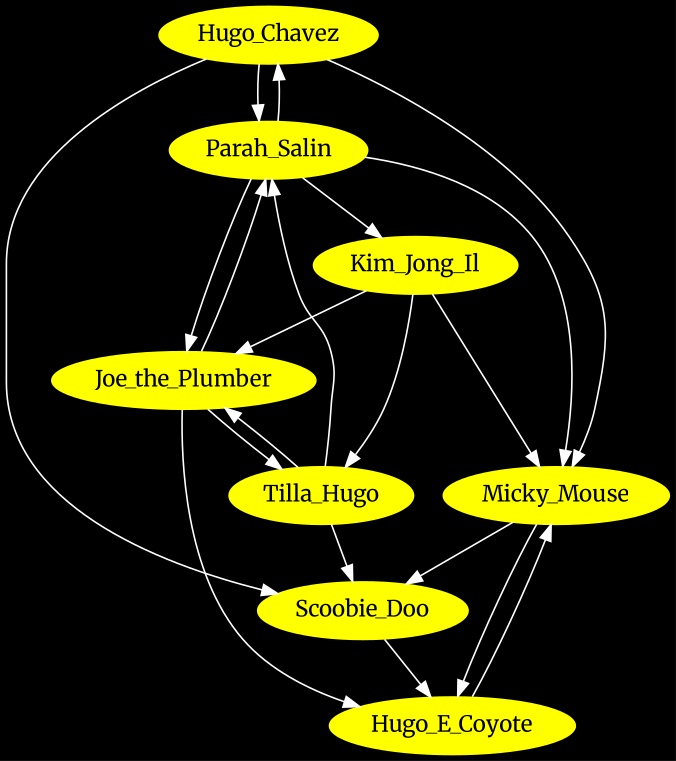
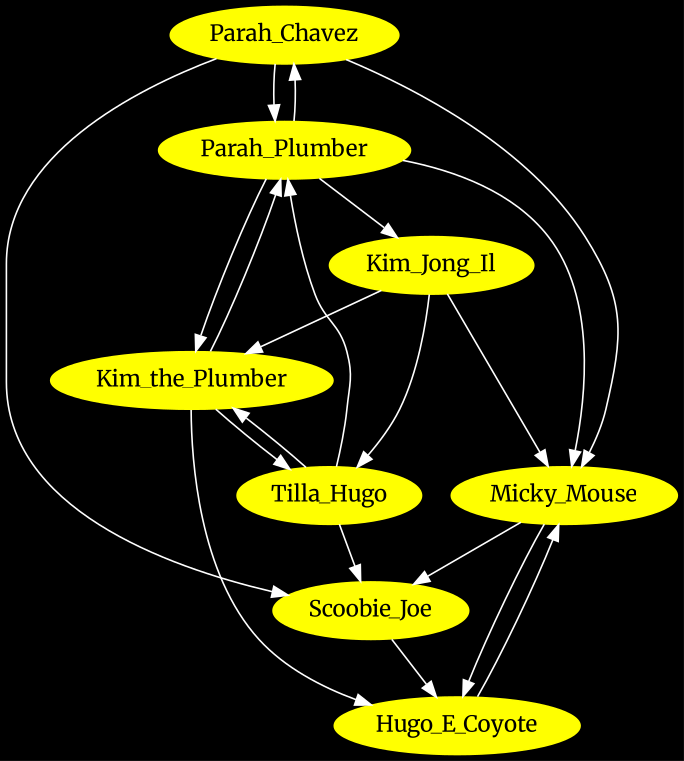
  digraph {
    bgcolor=black
    fontname=Merriweather
    node [color=yellow fontname=Merriweather paripheries=3 style=filled]
    edge [color=white fontname=Merriweather]
    n1 [label=Micky_Mouse]
    n2 [label=Hugo_E_Coyote]
-   n3 [label=Scoobie_Doo]
-   n4 [label=Parah_Salin]
-   n5 [label=Joe_the_Plumber]
+   n3 [label=Scoobie_Joe]
+   n4 [label=Parah_Plumber]
+   n5 [label=Kim_the_Plumber]
    n6 [label=Kim_Jong_Il]
-   n7 [label=Hugo_Chavez]
+   n7 [label=Parah_Chavez]
    n8 [label=Tilla_Hugo]
    n1 -> n2
    n1 -> n3
    n2 -> n1
    n3 -> n2
    n4 -> n1
    n4 -> n5
    n4 -> n6
    n4 -> n7
    n5 -> n2
    n5 -> n4
    n5 -> n8
    n6 -> n1
    n6 -> n5
    n6 -> n8
    n7 -> n1
    n7 -> n3
    n7 -> n4
    n8 -> n3
    n8 -> n4
    n8 -> n5
  }
